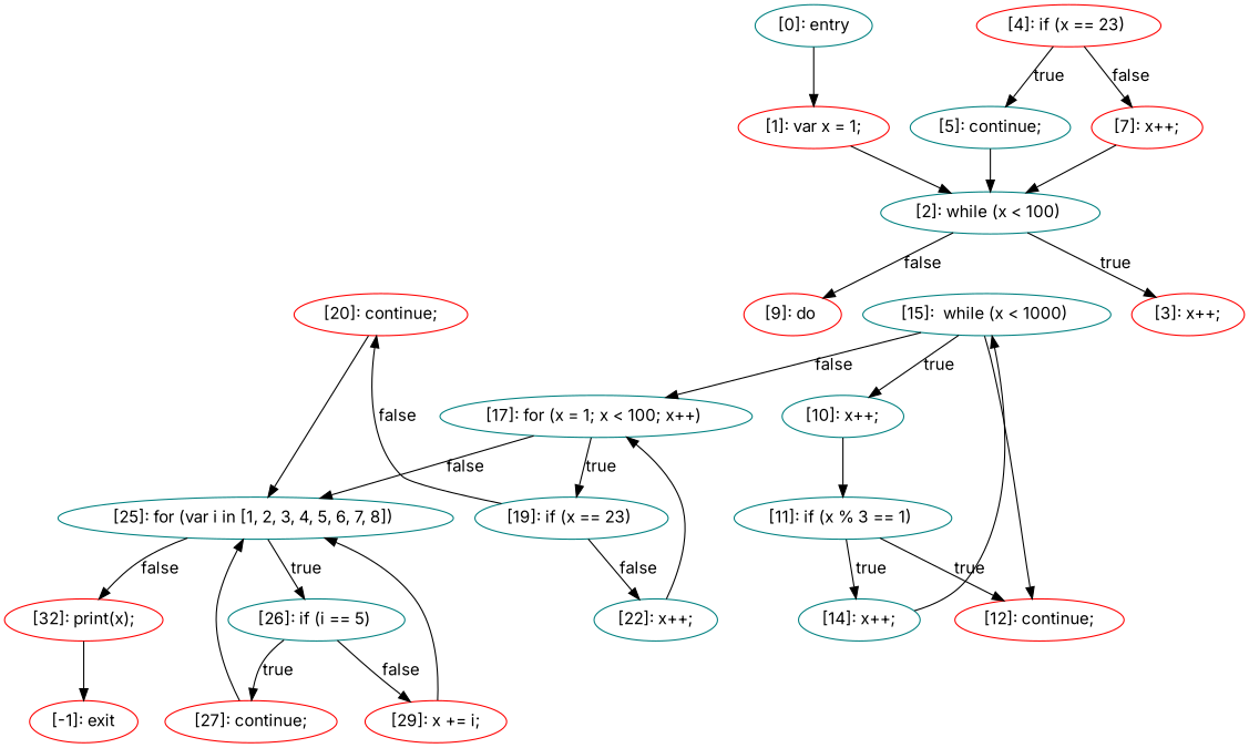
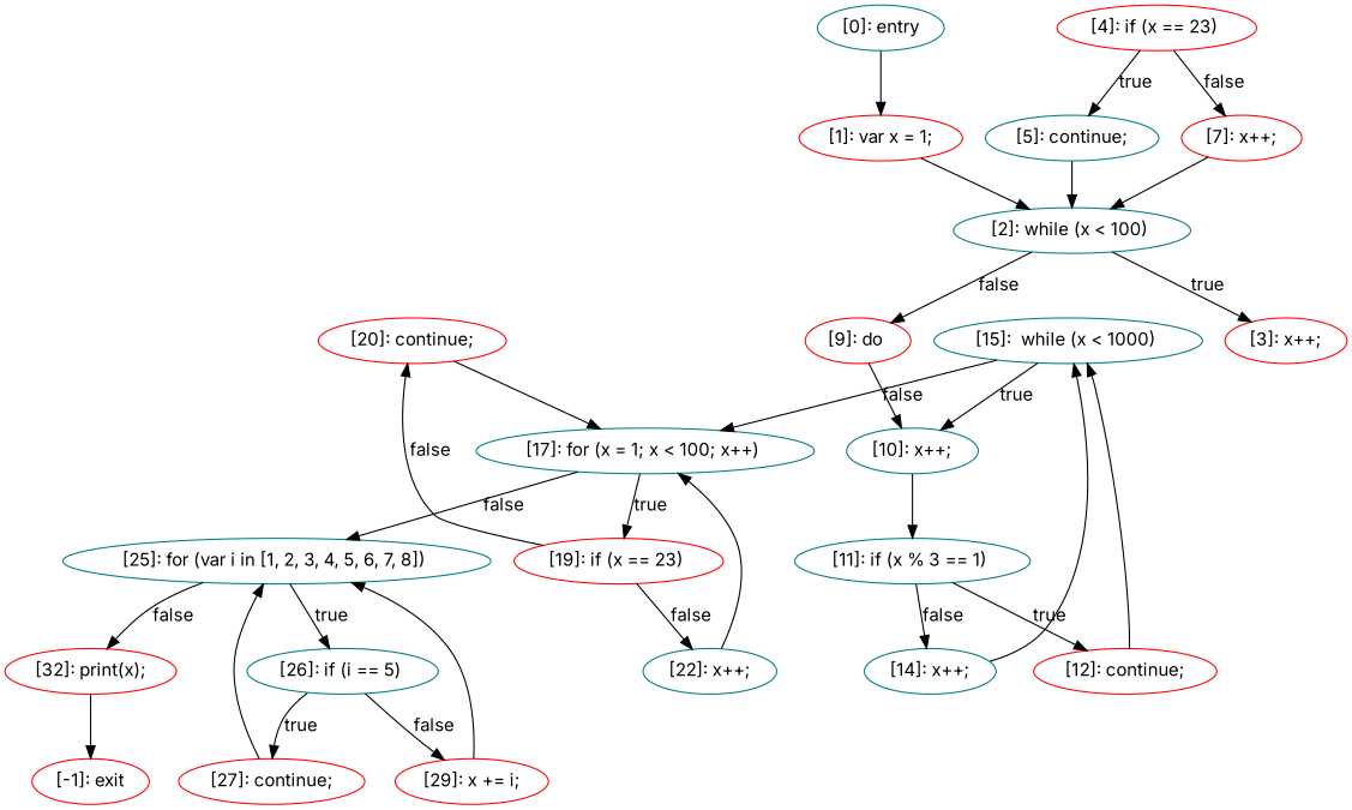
  digraph {
    fontname=Inter
    node [color=teal fontname=Inter]
    edge [fontname=Inter]
    n1 [color=red label="[20]: continue;\n"]
    n2 [label="[17]: for (x = 1; x < 100; x++) "]
    n3 [label="[25]: for (var i in [1, 2, 3, 4, 5, 6, 7, 8]) "]
-   n4 [label="[19]: if (x == 23) "]
+   n4 [color=red label="[19]: if (x == 23) "]
    n5 [color=red label="[12]: continue;\n"]
    n6 [label="[15]:  while (x < 1000) "]
    n7 [label="[10]: x++;\n"]
    n8 [label="[11]: if (x % 3 == 1) "]
    n9 [label="[14]: x++;\n"]
    n10 [color=red label="[29]: x += i;\n"]
    n11 [label="[26]: if (i == 5) "]
    n12 [color=red label="[32]: print(x);\n"]
    n13 [color=red label="[27]: continue;\n"]
    n14 [label="[0]: entry"]
    n15 [color=red label="[1]: var x = 1;\n"]
    n16 [label="[2]: while (x < 100) "]
    n17 [color=red label="[-1]: exit"]
    n18 [color=red label="[9]: do "]
    n19 [label="[22]: x++;\n"]
    n20 [color=red label="[7]: x++;\n"]
    n21 [color=red label="[3]: x++;\n"]
    n22 [color=red label="[4]: if (x == 23) "]
    n23 [label="[5]: continue;\n"]
-   n1 -> n3
+   n1 -> n2
    n2 -> n3 [label=false]
    n2 -> n4 [label=true]
    n3 -> n11 [label=true]
    n3 -> n12 [label=false]
    n4 -> n1 [label=false]
    n4 -> n19 [label=false]
-   n6 -> n5
+   n5 -> n6
    n6 -> n2 [label=false]
    n6 -> n7 [label=true]
    n7 -> n8
    n8 -> n5 [label=true]
-   n8 -> n9 [label=true]
+   n8 -> n9 [label=false]
    n9 -> n6
    n10 -> n3
    n11 -> n10 [label=false]
    n11 -> n13 [label=true]
    n12 -> n17
    n13 -> n3
    n14 -> n15
    n15 -> n16
    n16 -> n18 [label=false]
    n16 -> n21 [label=true]
+   n18 -> n7
    n19 -> n2
    n20 -> n16
    n22 -> n20 [label=false]
    n22 -> n23 [label=true]
    n23 -> n16
  }
